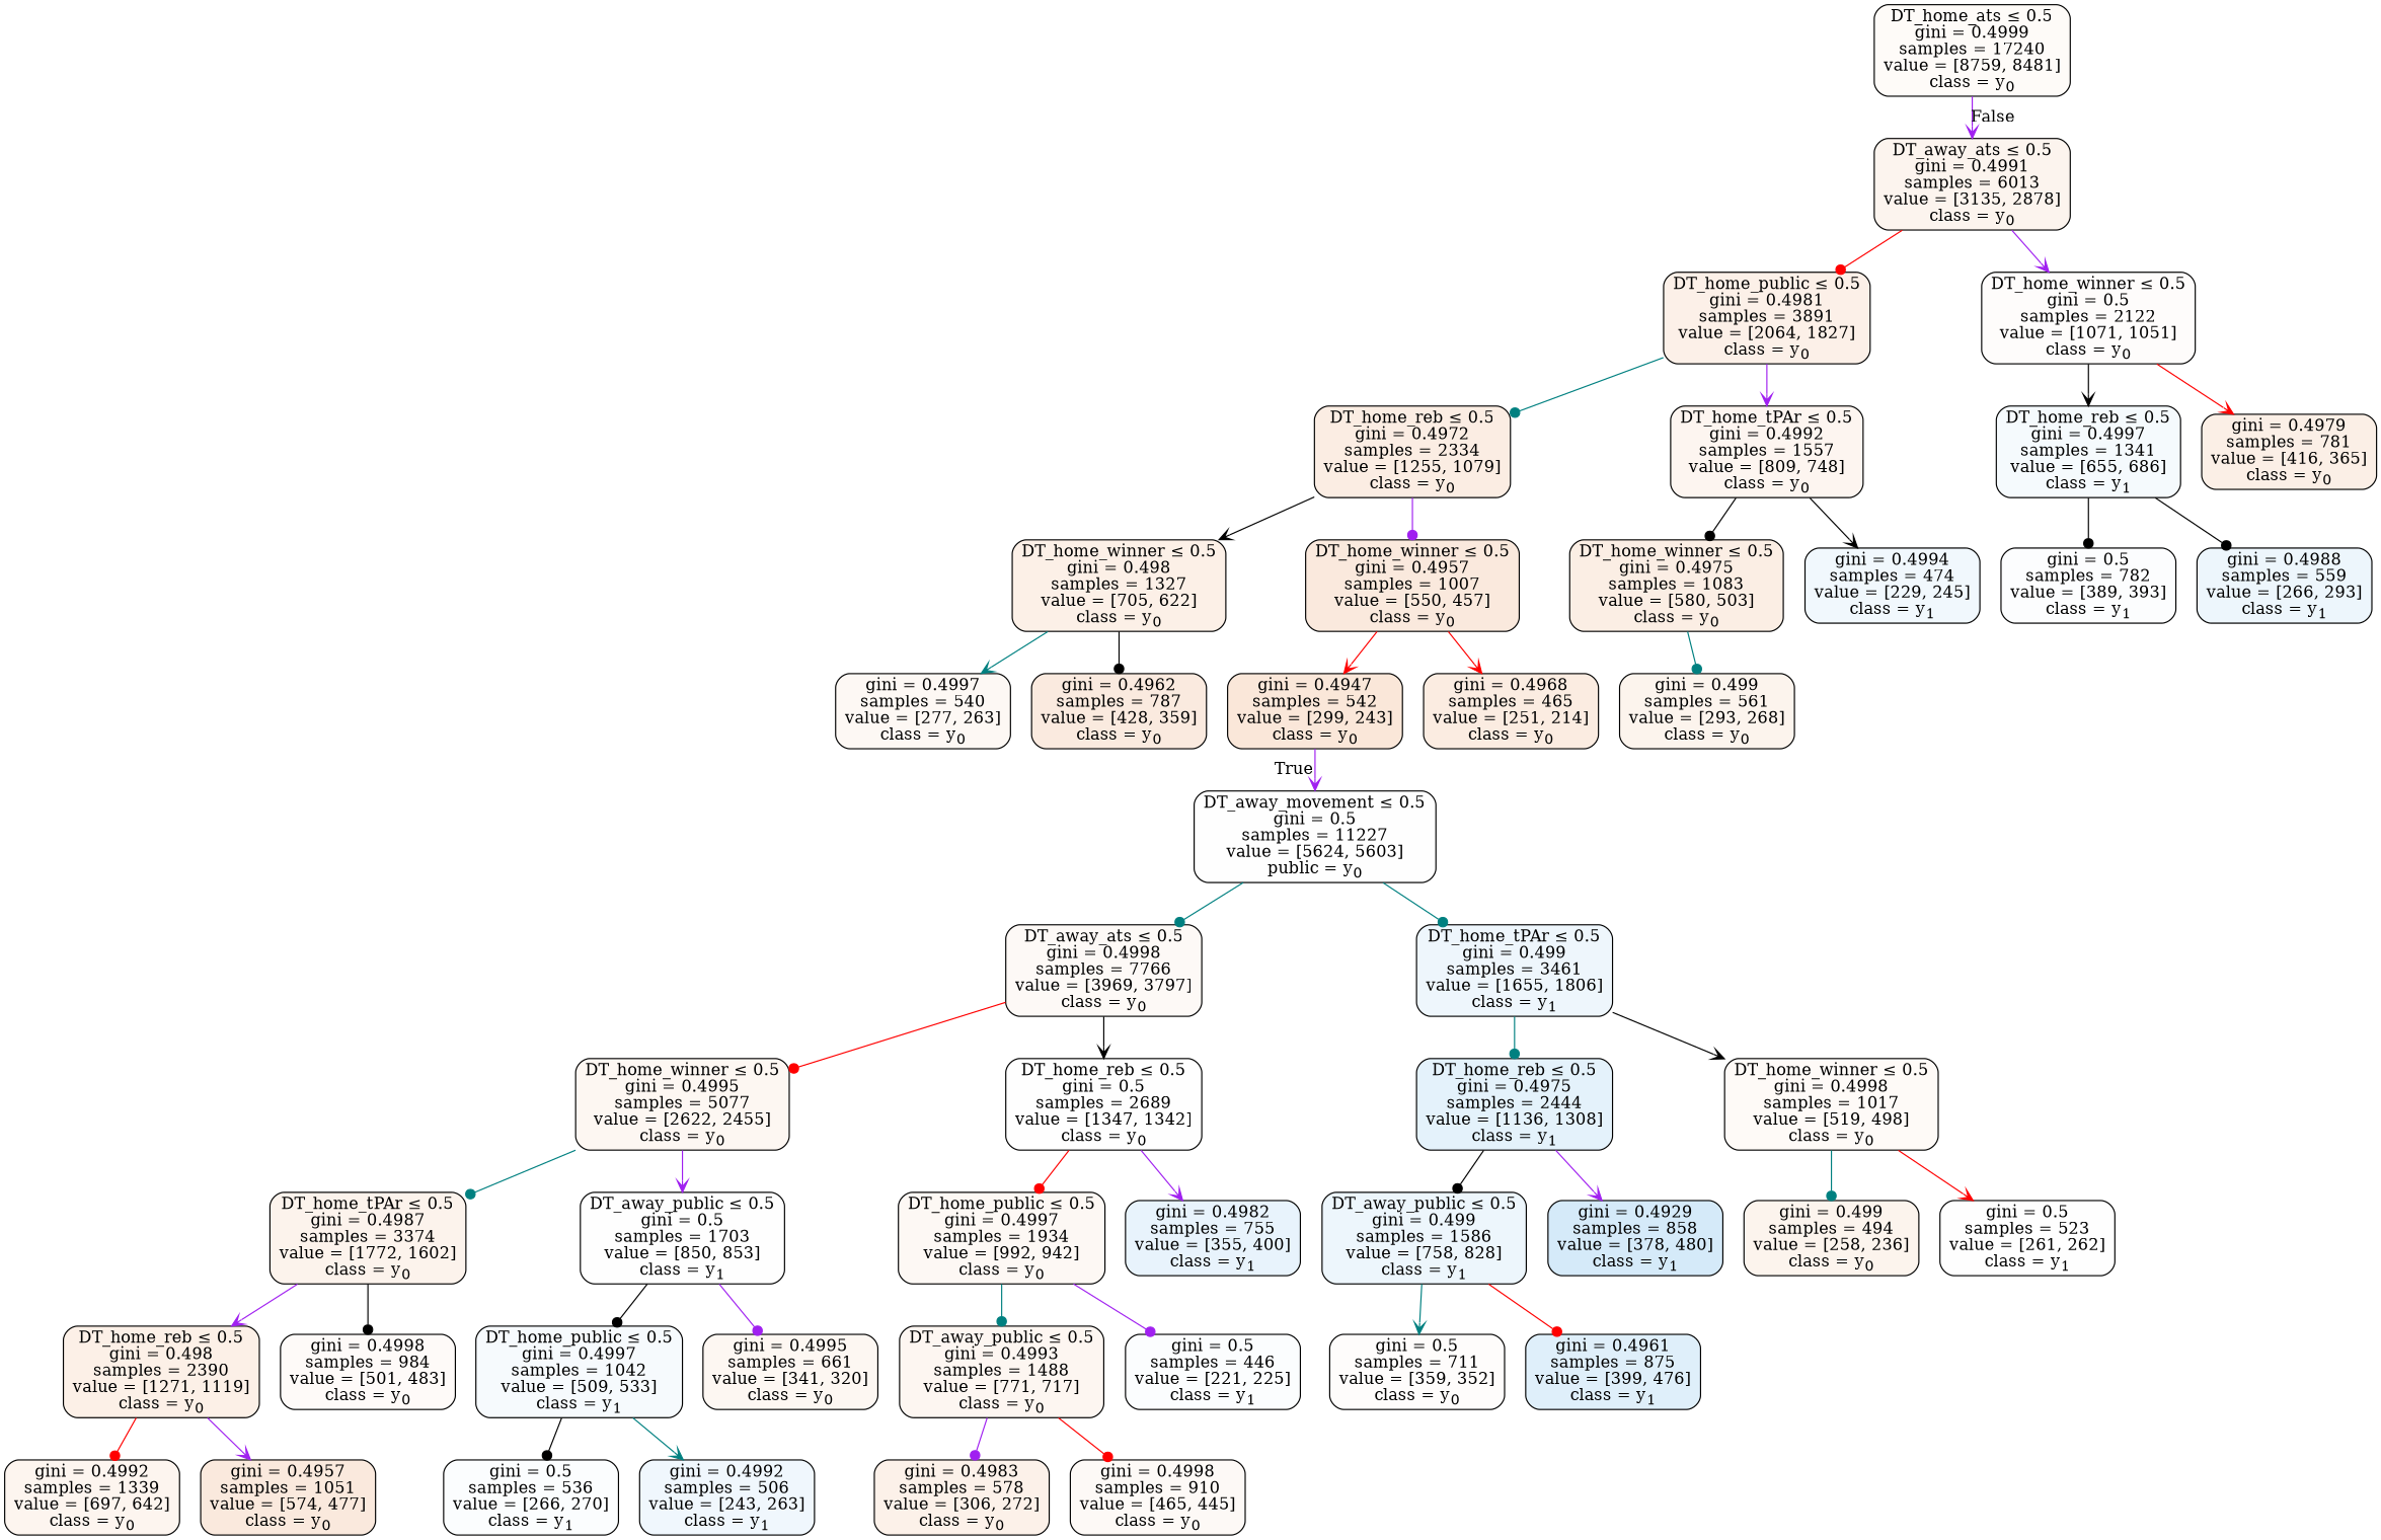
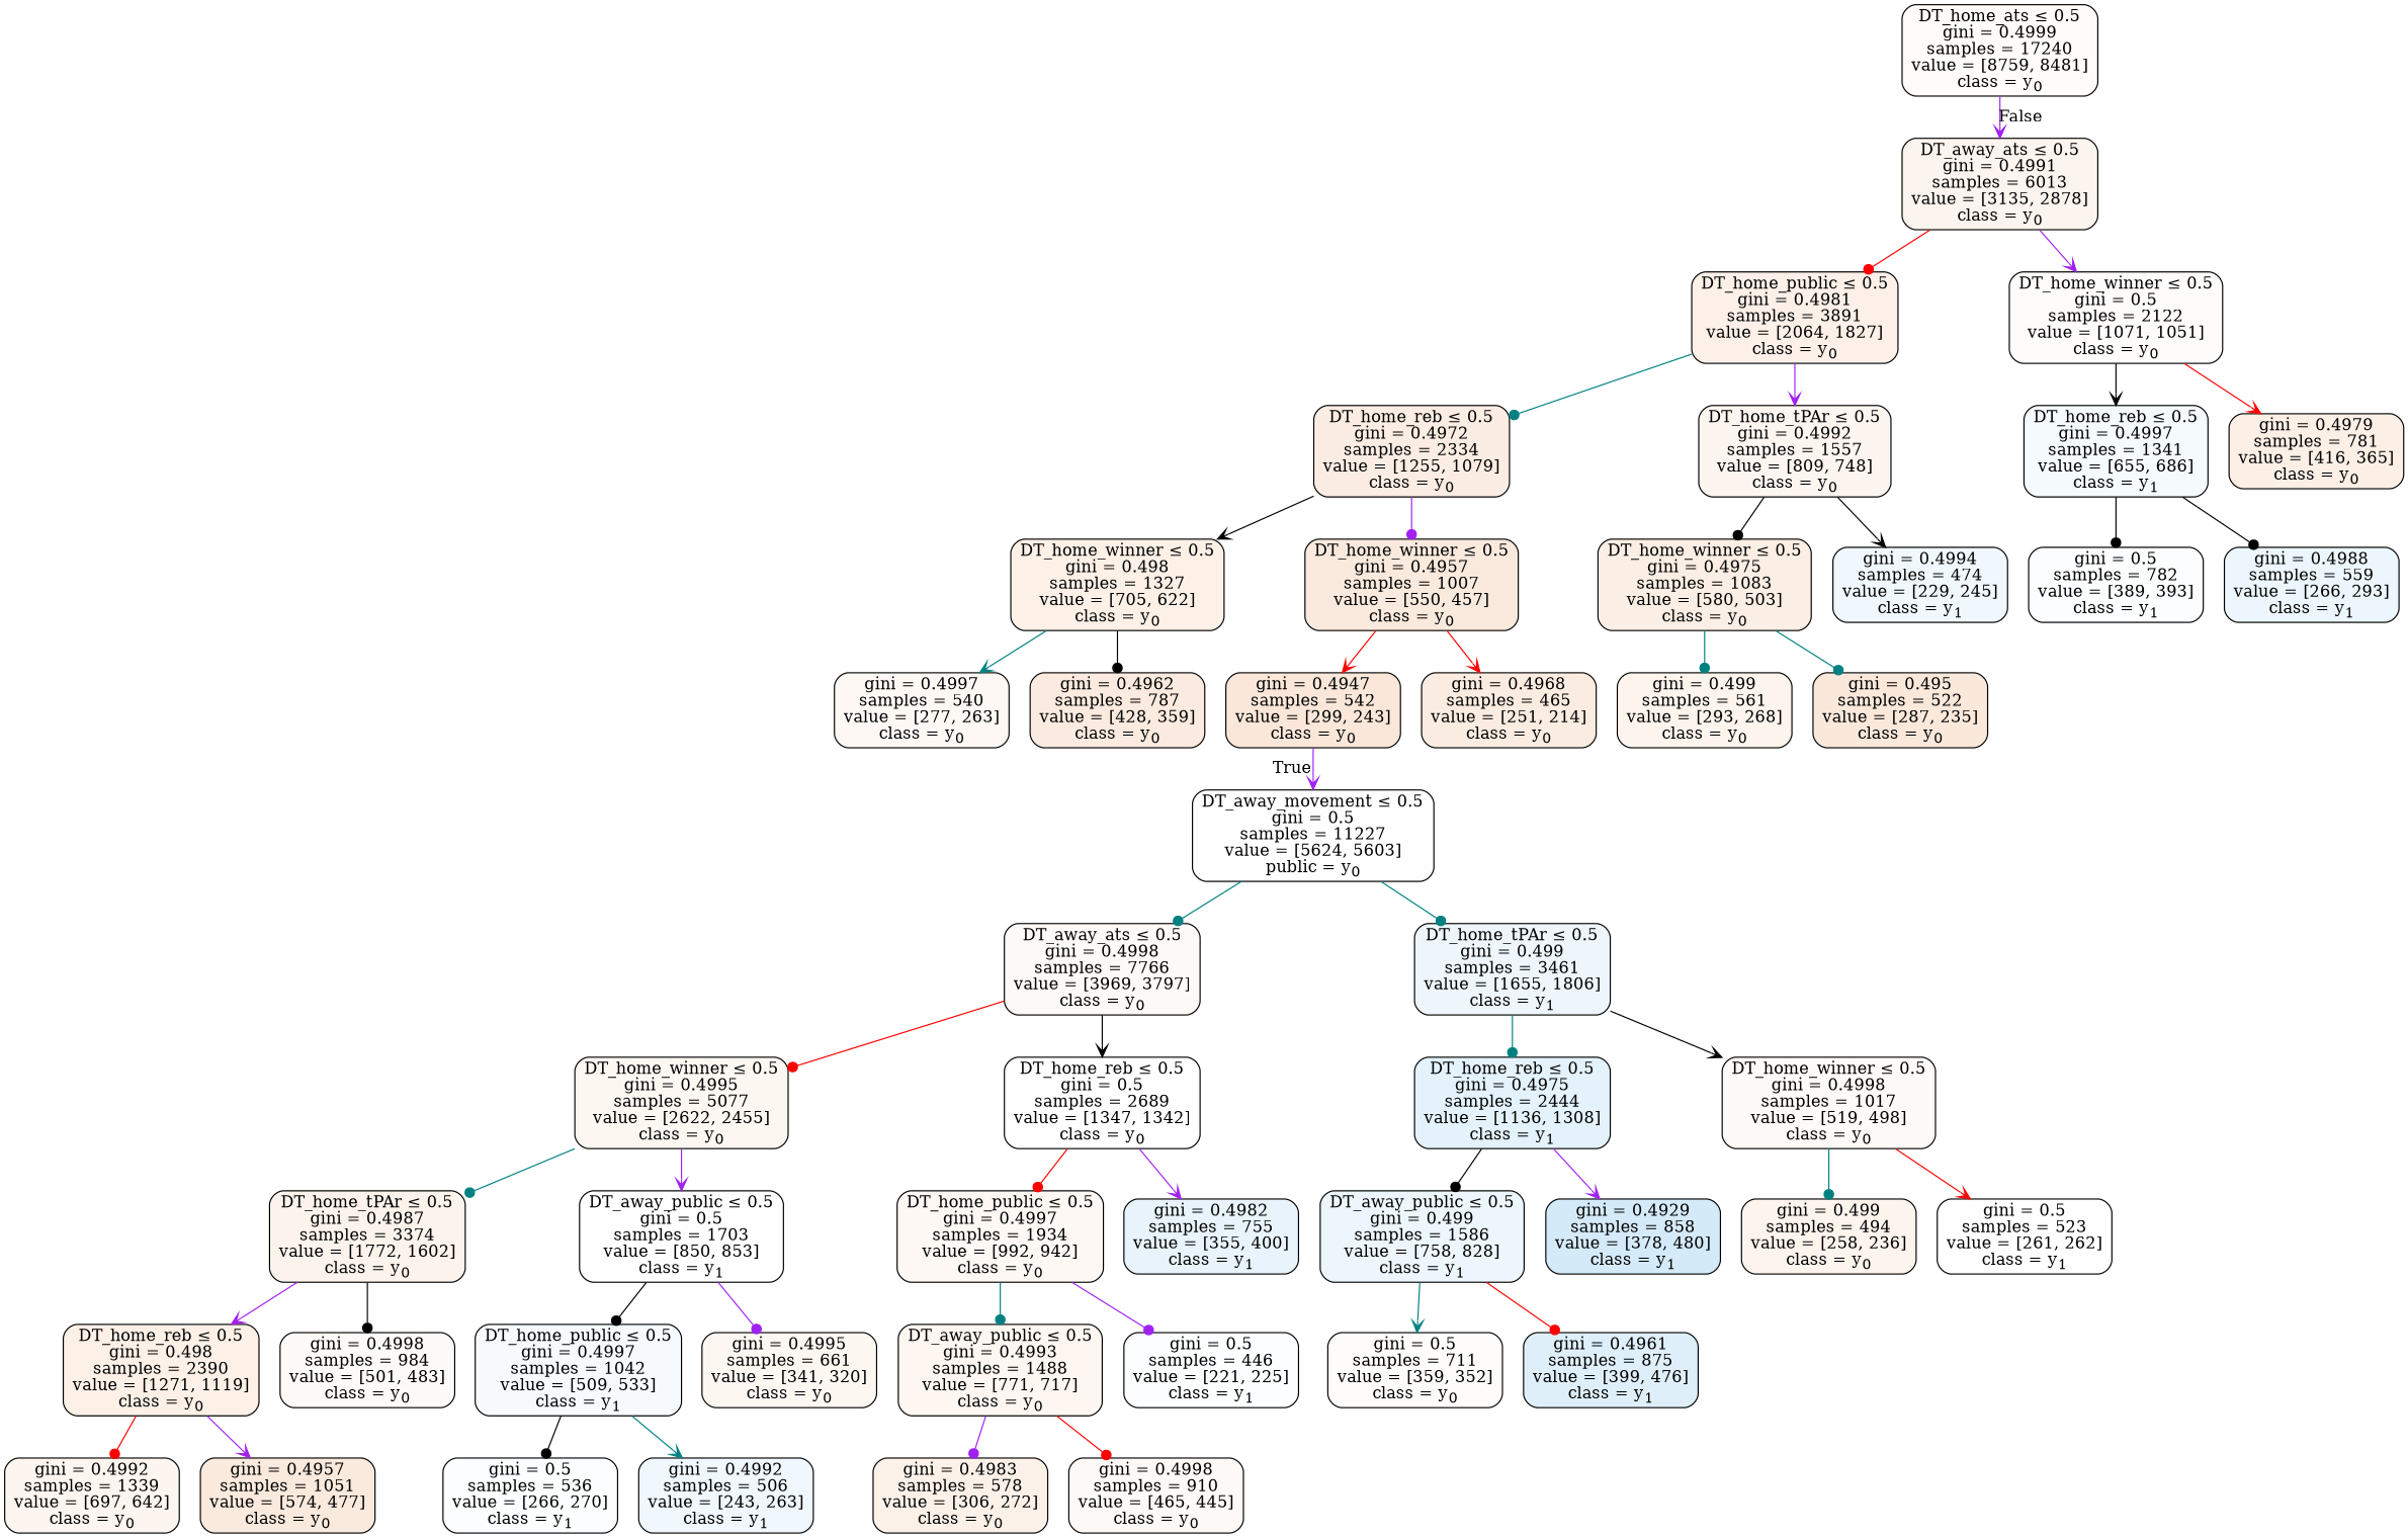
  digraph {
    fontname="DejaVu Serif"
    node [color=black fillcolor="#e5813901" fontname="DejaVu Serif" shape=box style="filled, rounded"]
    edge [arrowhead=dot color=purple fontname="DejaVu Serif"]
    n1 [fillcolor="#e5813908" label=<DT_home_ats &le; 0.5<br/>gini = 0.4999<br/>samples = 17240<br/>value = [8759, 8481]<br/>class = y<SUB>0</SUB>>]
    n2 [fillcolor="#e5813915" label=<DT_away_ats &le; 0.5<br/>gini = 0.4991<br/>samples = 6013<br/>value = [3135, 2878]<br/>class = y<SUB>0</SUB>>]
    n3 [label=<DT_away_movement &le; 0.5<br/>gini = 0.5<br/>samples = 11227<br/>value = [5624, 5603]<br/>public = y<SUB>0</SUB>>]
    n4 [fillcolor="#e581390b" label=<DT_away_ats &le; 0.5<br/>gini = 0.4998<br/>samples = 7766<br/>value = [3969, 3797]<br/>class = y<SUB>0</SUB>>]
    n5 [fillcolor="#399de515" label=<DT_home_tPAr &le; 0.5<br/>gini = 0.499<br/>samples = 3461<br/>value = [1655, 1806]<br/>class = y<SUB>1</SUB>>]
    n6 [fillcolor="#e581391d" label=<DT_home_public &le; 0.5<br/>gini = 0.4981<br/>samples = 3891<br/>value = [2064, 1827]<br/>class = y<SUB>0</SUB>>]
    n7 [fillcolor="#e5813905" label=<DT_home_winner &le; 0.5<br/>gini = 0.5<br/>samples = 2122<br/>value = [1071, 1051]<br/>class = y<SUB>0</SUB>>]
    n8 [fillcolor="#e5813910" label=<DT_home_winner &le; 0.5<br/>gini = 0.4995<br/>samples = 5077<br/>value = [2622, 2455]<br/>class = y<SUB>0</SUB>>]
    n9 [label=<DT_home_reb &le; 0.5<br/>gini = 0.5<br/>samples = 2689<br/>value = [1347, 1342]<br/>class = y<SUB>0</SUB>>]
    n10 [fillcolor="#399de522" label=<DT_home_reb &le; 0.5<br/>gini = 0.4975<br/>samples = 2444<br/>value = [1136, 1308]<br/>class = y<SUB>1</SUB>>]
    n11 [fillcolor="#e581390a" label=<DT_home_winner &le; 0.5<br/>gini = 0.4998<br/>samples = 1017<br/>value = [519, 498]<br/>class = y<SUB>0</SUB>>]
    n12 [fillcolor="#e5813918" label=<DT_home_tPAr &le; 0.5<br/>gini = 0.4987<br/>samples = 3374<br/>value = [1772, 1602]<br/>class = y<SUB>0</SUB>>]
    n13 [fillcolor="#399de501" label=<DT_away_public &le; 0.5<br/>gini = 0.5<br/>samples = 1703<br/>value = [850, 853]<br/>class = y<SUB>1</SUB>>]
    n14 [fillcolor="#e581390d" label=<DT_home_public &le; 0.5<br/>gini = 0.4997<br/>samples = 1934<br/>value = [992, 942]<br/>class = y<SUB>0</SUB>>]
    n15 [fillcolor="#399de51d" label=<gini = 0.4982<br/>samples = 755<br/>value = [355, 400]<br/>class = y<SUB>1</SUB>>]
    n16 [fillcolor="#e581391e" label=<DT_home_reb &le; 0.5<br/>gini = 0.498<br/>samples = 2390<br/>value = [1271, 1119]<br/>class = y<SUB>0</SUB>>]
    n17 [fillcolor="#e5813909" label=<gini = 0.4998<br/>samples = 984<br/>value = [501, 483]<br/>class = y<SUB>0</SUB>>]
    n18 [fillcolor="#399de50b" label=<DT_home_public &le; 0.5<br/>gini = 0.4997<br/>samples = 1042<br/>value = [509, 533]<br/>class = y<SUB>1</SUB>>]
    n19 [fillcolor="#e5813910" label=<gini = 0.4995<br/>samples = 661<br/>value = [341, 320]<br/>class = y<SUB>0</SUB>>]
    n20 [fillcolor="#e5813914" label=<gini = 0.4992<br/>samples = 1339<br/>value = [697, 642]<br/>class = y<SUB>0</SUB>>]
    n21 [fillcolor="#e581392b" label=<gini = 0.4957<br/>samples = 1051<br/>value = [574, 477]<br/>class = y<SUB>0</SUB>>]
    n22 [fillcolor="#399de504" label=<gini = 0.5<br/>samples = 536<br/>value = [266, 270]<br/>class = y<SUB>1</SUB>>]
    n23 [fillcolor="#399de513" label=<gini = 0.4992<br/>samples = 506<br/>value = [243, 263]<br/>class = y<SUB>1</SUB>>]
    n24 [fillcolor="#e5813912" label=<DT_away_public &le; 0.5<br/>gini = 0.4993<br/>samples = 1488<br/>value = [771, 717]<br/>class = y<SUB>0</SUB>>]
    n25 [fillcolor="#399de505" label=<gini = 0.5<br/>samples = 446<br/>value = [221, 225]<br/>class = y<SUB>1</SUB>>]
    n26 [fillcolor="#e581391c" label=<gini = 0.4983<br/>samples = 578<br/>value = [306, 272]<br/>class = y<SUB>0</SUB>>]
    n27 [fillcolor="#e581390b" label=<gini = 0.4998<br/>samples = 910<br/>value = [465, 445]<br/>class = y<SUB>0</SUB>>]
    n28 [fillcolor="#399de516" label=<DT_away_public &le; 0.5<br/>gini = 0.499<br/>samples = 1586<br/>value = [758, 828]<br/>class = y<SUB>1</SUB>>]
    n29 [fillcolor="#399de536" label=<gini = 0.4929<br/>samples = 858<br/>value = [378, 480]<br/>class = y<SUB>1</SUB>>]
    n30 [fillcolor="#e5813916" label=<gini = 0.499<br/>samples = 494<br/>value = [258, 236]<br/>class = y<SUB>0</SUB>>]
    n31 [fillcolor="#399de501" label=<gini = 0.5<br/>samples = 523<br/>value = [261, 262]<br/>class = y<SUB>1</SUB>>]
    n32 [fillcolor="#e5813905" label=<gini = 0.5<br/>samples = 711<br/>value = [359, 352]<br/>class = y<SUB>0</SUB>>]
    n33 [fillcolor="#399de529" label=<gini = 0.4961<br/>samples = 875<br/>value = [399, 476]<br/>class = y<SUB>1</SUB>>]
    n34 [fillcolor="#e5813924" label=<DT_home_reb &le; 0.5<br/>gini = 0.4972<br/>samples = 2334<br/>value = [1255, 1079]<br/>class = y<SUB>0</SUB>>]
    n35 [fillcolor="#e5813913" label=<DT_home_tPAr &le; 0.5<br/>gini = 0.4992<br/>samples = 1557<br/>value = [809, 748]<br/>class = y<SUB>0</SUB>>]
    n36 [fillcolor="#399de50c" label=<DT_home_reb &le; 0.5<br/>gini = 0.4997<br/>samples = 1341<br/>value = [655, 686]<br/>class = y<SUB>1</SUB>>]
    n37 [fillcolor="#e581391f" label=<gini = 0.4979<br/>samples = 781<br/>value = [416, 365]<br/>class = y<SUB>0</SUB>>]
    n38 [fillcolor="#e581391e" label=<DT_home_winner &le; 0.5<br/>gini = 0.498<br/>samples = 1327<br/>value = [705, 622]<br/>class = y<SUB>0</SUB>>]
    n39 [fillcolor="#e581392b" label=<DT_home_winner &le; 0.5<br/>gini = 0.4957<br/>samples = 1007<br/>value = [550, 457]<br/>class = y<SUB>0</SUB>>]
    n40 [fillcolor="#e5813922" label=<DT_home_winner &le; 0.5<br/>gini = 0.4975<br/>samples = 1083<br/>value = [580, 503]<br/>class = y<SUB>0</SUB>>]
    n41 [fillcolor="#399de511" label=<gini = 0.4994<br/>samples = 474<br/>value = [229, 245]<br/>class = y<SUB>1</SUB>>]
    n42 [fillcolor="#e581390d" label=<gini = 0.4997<br/>samples = 540<br/>value = [277, 263]<br/>class = y<SUB>0</SUB>>]
    n43 [fillcolor="#e5813929" label=<gini = 0.4962<br/>samples = 787<br/>value = [428, 359]<br/>class = y<SUB>0</SUB>>]
    n44 [fillcolor="#e5813930" label=<gini = 0.4947<br/>samples = 542<br/>value = [299, 243]<br/>class = y<SUB>0</SUB>>]
    n45 [fillcolor="#e5813926" label=<gini = 0.4968<br/>samples = 465<br/>value = [251, 214]<br/>class = y<SUB>0</SUB>>]
    n46 [fillcolor="#e5813916" label=<gini = 0.499<br/>samples = 561<br/>value = [293, 268]<br/>class = y<SUB>0</SUB>>]
+   n47 [fillcolor="#e581392e" label=<gini = 0.495<br/>samples = 522<br/>value = [287, 235]<br/>class = y<SUB>0</SUB>>]
    n48 [fillcolor="#399de503" label=<gini = 0.5<br/>samples = 782<br/>value = [389, 393]<br/>class = y<SUB>1</SUB>>]
    n49 [fillcolor="#399de517" label=<gini = 0.4988<br/>samples = 559<br/>value = [266, 293]<br/>class = y<SUB>1</SUB>>]
    n1 -> n2 [arrowhead=vee headlabel=False labelangle=-45 labeldistance=2.5]
    n2 -> n6 [color=red]
    n2 -> n7 [arrowhead=vee]
    n3 -> n4 [color=teal]
    n3 -> n5 [color=teal]
    n4 -> n8 [color=red]
    n4 -> n9 [arrowhead=vee color=black]
    n5 -> n10 [color=teal]
    n5 -> n11 [arrowhead=vee color=black]
    n6 -> n34 [color=teal]
    n6 -> n35 [arrowhead=vee]
    n7 -> n36 [arrowhead=vee color=black]
    n7 -> n37 [arrowhead=vee color=red]
    n8 -> n12 [color=teal]
    n8 -> n13 [arrowhead=vee]
    n9 -> n14 [color=red]
    n9 -> n15 [arrowhead=vee]
    n10 -> n28 [color=black]
    n10 -> n29 [arrowhead=vee]
    n11 -> n30 [color=teal]
    n11 -> n31 [arrowhead=vee color=red]
    n12 -> n16 [arrowhead=vee]
    n12 -> n17 [color=black]
    n13 -> n18 [color=black]
    n13 -> n19
    n14 -> n24 [color=teal]
    n14 -> n25
    n16 -> n20 [color=red]
    n16 -> n21 [arrowhead=vee]
    n18 -> n22 [color=black]
    n18 -> n23 [arrowhead=vee color=teal]
    n24 -> n26
    n24 -> n27 [color=red]
    n28 -> n32 [arrowhead=vee color=teal]
    n28 -> n33 [color=red]
    n34 -> n38 [arrowhead=vee color=black]
    n34 -> n39
    n35 -> n40 [color=black]
    n35 -> n41 [arrowhead=vee color=black]
    n36 -> n48 [color=black]
    n36 -> n49 [color=black]
    n38 -> n42 [arrowhead=vee color=teal]
    n38 -> n43 [color=black]
    n39 -> n44 [arrowhead=vee color=red]
    n39 -> n45 [arrowhead=vee color=red]
    n40 -> n46 [color=teal]
+   n40 -> n47 [color=teal]
    n44 -> n3 [arrowhead=vee headlabel=True labelangle=45 labeldistance=2.5]
  }
